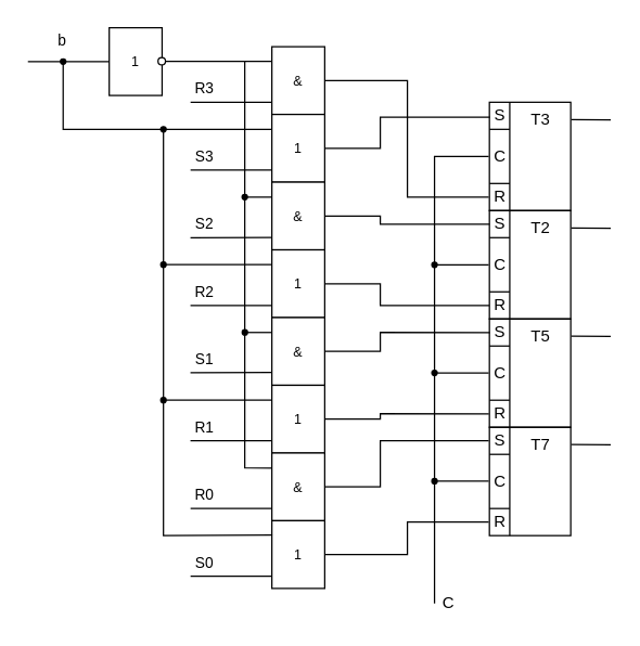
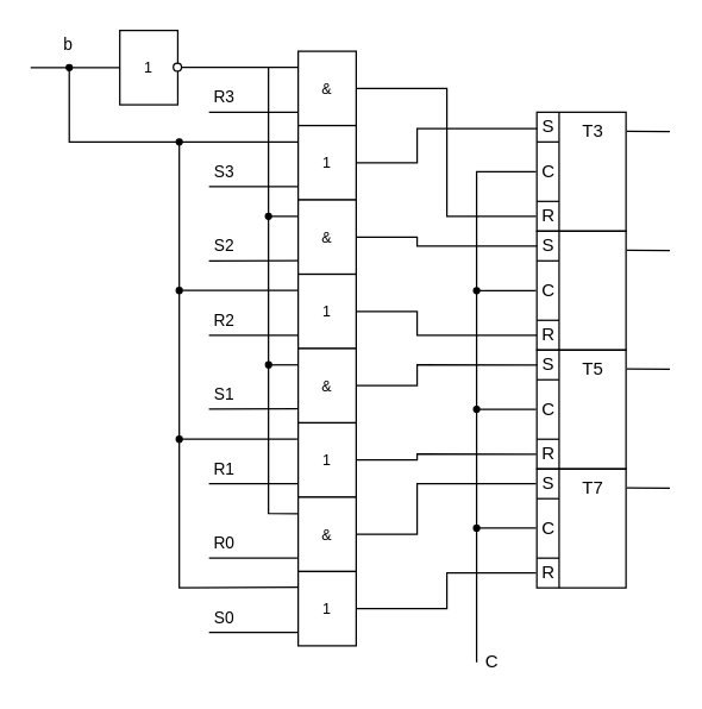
  <mxCell id="0" />
  <mxCell id="1" parent="0" />
  <mxCell id="2" value="" style="group" parent="1" vertex="1" connectable="0"><mxGeometry x="357" y="75" width="63.5" height="80" as="geometry" /></mxCell>
  <mxCell id="3" value="S" style="text;html=1;align=center;verticalAlign=middle;resizable=0;points=[];autosize=1;strokeColor=none;fillColor=none;strokeWidth=1;" parent="2" vertex="1"><mxGeometry x="1" width="20" height="20" as="geometry" /></mxCell>
  <mxCell id="4" value="C" style="text;html=1;align=center;verticalAlign=middle;resizable=0;points=[];autosize=1;strokeColor=none;fillColor=none;" parent="2" vertex="1"><mxGeometry x="1.5" y="31" width="19" height="18" as="geometry" /></mxCell>
  <mxCell id="5" value="R" style="text;html=1;align=center;verticalAlign=middle;resizable=0;points=[];autosize=1;strokeColor=none;fillColor=none;" parent="2" vertex="1"><mxGeometry x="1.5" y="61" width="19" height="18" as="geometry" /></mxCell>
  <mxCell id="6" value="" style="rounded=0;whiteSpace=wrap;html=1;fillColor=none;" parent="2" vertex="1"><mxGeometry x="3.5" width="60" height="80" as="geometry" /></mxCell>
  <mxCell id="7" value="" style="endArrow=none;html=1;rounded=0;exitX=0.25;exitY=1;exitDx=0;exitDy=0;entryX=0.25;entryY=0;entryDx=0;entryDy=0;" parent="2" source="6" target="6" edge="1"><mxGeometry width="50" height="50" relative="1" as="geometry"><mxPoint x="13.5" y="50" as="sourcePoint" /><mxPoint x="63.5" as="targetPoint" /></mxGeometry></mxCell>
  <mxCell id="8" value="T3" style="text;html=1;align=center;verticalAlign=middle;resizable=0;points=[];autosize=1;strokeColor=none;fillColor=none;" parent="2" vertex="1"><mxGeometry x="25.5" y="3" width="30" height="20" as="geometry" /></mxCell>
  <mxCell id="9" value="" style="endArrow=none;html=1;rounded=0;entryX=0;entryY=0.25;entryDx=0;entryDy=0;" parent="2" target="6" edge="1"><mxGeometry width="50" height="50" relative="1" as="geometry"><mxPoint x="18.5" y="20" as="sourcePoint" /><mxPoint x="-36.5" y="30" as="targetPoint" /></mxGeometry></mxCell>
  <mxCell id="10" value="" style="endArrow=none;html=1;rounded=0;entryX=0;entryY=0.75;entryDx=0;entryDy=0;" parent="2" target="6" edge="1"><mxGeometry width="50" height="50" relative="1" as="geometry"><mxPoint x="18.5" y="60" as="sourcePoint" /><mxPoint x="12.5" y="66" as="targetPoint" /></mxGeometry></mxCell>
  <mxCell id="11" value="" style="endArrow=none;html=1;rounded=0;exitX=1.008;exitY=0.16;exitDx=0;exitDy=0;exitPerimeter=0;" parent="1" source="6" edge="1"><mxGeometry width="50" height="50" relative="1" as="geometry"><mxPoint x="420.98" y="87.8" as="sourcePoint" /><mxPoint x="450" y="88" as="targetPoint" /></mxGeometry></mxCell>
  <mxCell id="12" value="" style="group" parent="1" vertex="1" connectable="0"><mxGeometry x="357" y="155" width="63.5" height="80" as="geometry" /></mxCell>
  <mxCell id="13" value="S" style="text;html=1;align=center;verticalAlign=middle;resizable=0;points=[];autosize=1;strokeColor=none;fillColor=none;strokeWidth=1;" parent="12" vertex="1"><mxGeometry x="1" width="20" height="20" as="geometry" /></mxCell>
  <mxCell id="14" value="C" style="text;html=1;align=center;verticalAlign=middle;resizable=0;points=[];autosize=1;strokeColor=none;fillColor=none;" parent="12" vertex="1"><mxGeometry x="1.5" y="31" width="19" height="18" as="geometry" /></mxCell>
  <mxCell id="15" value="R" style="text;html=1;align=center;verticalAlign=middle;resizable=0;points=[];autosize=1;strokeColor=none;fillColor=none;" parent="12" vertex="1"><mxGeometry x="1.5" y="61" width="19" height="18" as="geometry" /></mxCell>
  <mxCell id="16" value="" style="rounded=0;whiteSpace=wrap;html=1;fillColor=none;" parent="12" vertex="1"><mxGeometry x="3.5" width="60" height="80" as="geometry" /></mxCell>
  <mxCell id="17" value="" style="endArrow=none;html=1;rounded=0;exitX=0.25;exitY=1;exitDx=0;exitDy=0;entryX=0.25;entryY=0;entryDx=0;entryDy=0;" parent="12" source="16" target="16" edge="1"><mxGeometry width="50" height="50" relative="1" as="geometry"><mxPoint x="13.5" y="50" as="sourcePoint" /><mxPoint x="63.5" as="targetPoint" /></mxGeometry></mxCell>
- <mxCell id="18" value="T2" style="text;html=1;align=center;verticalAlign=middle;resizable=0;points=[];autosize=1;strokeColor=none;fillColor=none;" parent="12" vertex="1"><mxGeometry x="25.5" y="3" width="30" height="20" as="geometry" /></mxCell>
  <mxCell id="19" value="" style="endArrow=none;html=1;rounded=0;entryX=0;entryY=0.25;entryDx=0;entryDy=0;" parent="12" target="16" edge="1"><mxGeometry width="50" height="50" relative="1" as="geometry"><mxPoint x="18.5" y="20" as="sourcePoint" /><mxPoint x="-36.5" y="30" as="targetPoint" /></mxGeometry></mxCell>
  <mxCell id="20" value="" style="endArrow=none;html=1;rounded=0;entryX=0;entryY=0.75;entryDx=0;entryDy=0;" parent="12" target="16" edge="1"><mxGeometry width="50" height="50" relative="1" as="geometry"><mxPoint x="18.5" y="60" as="sourcePoint" /><mxPoint x="12.5" y="66" as="targetPoint" /></mxGeometry></mxCell>
  <mxCell id="21" value="" style="endArrow=none;html=1;rounded=0;exitX=1.008;exitY=0.16;exitDx=0;exitDy=0;exitPerimeter=0;" parent="1" source="16" edge="1"><mxGeometry width="50" height="50" relative="1" as="geometry"><mxPoint x="420.98" y="167.8" as="sourcePoint" /><mxPoint x="450" y="168" as="targetPoint" /></mxGeometry></mxCell>
  <mxCell id="22" value="" style="group" parent="1" vertex="1" connectable="0"><mxGeometry x="357" y="235" width="63.5" height="80" as="geometry" /></mxCell>
  <mxCell id="23" value="S" style="text;html=1;align=center;verticalAlign=middle;resizable=0;points=[];autosize=1;strokeColor=none;fillColor=none;strokeWidth=1;" parent="22" vertex="1"><mxGeometry x="1" width="20" height="20" as="geometry" /></mxCell>
  <mxCell id="24" value="R" style="text;html=1;align=center;verticalAlign=middle;resizable=0;points=[];autosize=1;strokeColor=none;fillColor=none;" parent="22" vertex="1"><mxGeometry x="1.5" y="61" width="19" height="18" as="geometry" /></mxCell>
  <mxCell id="25" value="" style="rounded=0;whiteSpace=wrap;html=1;fillColor=none;" parent="22" vertex="1"><mxGeometry x="3.5" width="60" height="80" as="geometry" /></mxCell>
  <mxCell id="26" value="" style="endArrow=none;html=1;rounded=0;exitX=0.25;exitY=1;exitDx=0;exitDy=0;entryX=0.25;entryY=0;entryDx=0;entryDy=0;" parent="22" source="25" target="25" edge="1"><mxGeometry width="50" height="50" relative="1" as="geometry"><mxPoint x="13.5" y="50" as="sourcePoint" /><mxPoint x="63.5" as="targetPoint" /></mxGeometry></mxCell>
  <mxCell id="27" value="T5" style="text;html=1;align=center;verticalAlign=middle;resizable=0;points=[];autosize=1;strokeColor=none;fillColor=none;" parent="22" vertex="1"><mxGeometry x="25.5" y="3" width="30" height="20" as="geometry" /></mxCell>
  <mxCell id="28" value="" style="endArrow=none;html=1;rounded=0;entryX=0;entryY=0.25;entryDx=0;entryDy=0;" parent="22" target="25" edge="1"><mxGeometry width="50" height="50" relative="1" as="geometry"><mxPoint x="18.5" y="20" as="sourcePoint" /><mxPoint x="-36.5" y="30" as="targetPoint" /></mxGeometry></mxCell>
  <mxCell id="29" value="" style="endArrow=none;html=1;rounded=0;entryX=0;entryY=0.75;entryDx=0;entryDy=0;" parent="22" target="25" edge="1"><mxGeometry width="50" height="50" relative="1" as="geometry"><mxPoint x="18.5" y="60" as="sourcePoint" /><mxPoint x="12.5" y="66" as="targetPoint" /></mxGeometry></mxCell>
  <mxCell id="30" value="C" style="text;html=1;align=center;verticalAlign=middle;resizable=0;points=[];autosize=1;strokeColor=none;fillColor=none;" parent="22" vertex="1"><mxGeometry x="1.5" y="31" width="19" height="18" as="geometry" /></mxCell>
  <mxCell id="31" value="" style="endArrow=none;html=1;rounded=0;exitX=1.008;exitY=0.16;exitDx=0;exitDy=0;exitPerimeter=0;" parent="1" source="25" edge="1"><mxGeometry width="50" height="50" relative="1" as="geometry"><mxPoint x="420.98" y="247.8" as="sourcePoint" /><mxPoint x="450" y="248" as="targetPoint" /></mxGeometry></mxCell>
  <mxCell id="32" value="" style="group" parent="1" vertex="1" connectable="0"><mxGeometry x="357" y="315" width="63.5" height="80" as="geometry" /></mxCell>
  <mxCell id="33" value="S" style="text;html=1;align=center;verticalAlign=middle;resizable=0;points=[];autosize=1;strokeColor=none;fillColor=none;strokeWidth=1;" parent="32" vertex="1"><mxGeometry x="1" width="20" height="20" as="geometry" /></mxCell>
  <mxCell id="34" value="R" style="text;html=1;align=center;verticalAlign=middle;resizable=0;points=[];autosize=1;strokeColor=none;fillColor=none;" parent="32" vertex="1"><mxGeometry x="1.5" y="61" width="19" height="18" as="geometry" /></mxCell>
  <mxCell id="35" value="" style="rounded=0;whiteSpace=wrap;html=1;fillColor=none;" parent="32" vertex="1"><mxGeometry x="3.5" width="60" height="80" as="geometry" /></mxCell>
  <mxCell id="36" value="" style="endArrow=none;html=1;rounded=0;exitX=0.25;exitY=1;exitDx=0;exitDy=0;entryX=0.25;entryY=0;entryDx=0;entryDy=0;" parent="32" source="35" target="35" edge="1"><mxGeometry width="50" height="50" relative="1" as="geometry"><mxPoint x="13.5" y="50" as="sourcePoint" /><mxPoint x="63.5" as="targetPoint" /></mxGeometry></mxCell>
  <mxCell id="37" value="T7" style="text;html=1;align=center;verticalAlign=middle;resizable=0;points=[];autosize=1;strokeColor=none;fillColor=none;" parent="32" vertex="1"><mxGeometry x="25.5" y="3" width="30" height="20" as="geometry" /></mxCell>
  <mxCell id="38" value="" style="endArrow=none;html=1;rounded=0;entryX=0;entryY=0.25;entryDx=0;entryDy=0;" parent="32" target="35" edge="1"><mxGeometry width="50" height="50" relative="1" as="geometry"><mxPoint x="18.5" y="20" as="sourcePoint" /><mxPoint x="-36.5" y="30" as="targetPoint" /></mxGeometry></mxCell>
  <mxCell id="39" value="" style="endArrow=none;html=1;rounded=0;entryX=0;entryY=0.75;entryDx=0;entryDy=0;" parent="32" target="35" edge="1"><mxGeometry width="50" height="50" relative="1" as="geometry"><mxPoint x="18.5" y="60" as="sourcePoint" /><mxPoint x="12.5" y="66" as="targetPoint" /></mxGeometry></mxCell>
  <mxCell id="40" value="C" style="text;html=1;align=center;verticalAlign=middle;resizable=0;points=[];autosize=1;strokeColor=none;fillColor=none;" parent="32" vertex="1"><mxGeometry x="1.5" y="31" width="19" height="18" as="geometry" /></mxCell>
  <mxCell id="41" value="" style="endArrow=none;html=1;rounded=0;exitX=1.008;exitY=0.16;exitDx=0;exitDy=0;exitPerimeter=0;" parent="1" source="35" edge="1"><mxGeometry width="50" height="50" relative="1" as="geometry"><mxPoint x="420.98" y="327.8" as="sourcePoint" /><mxPoint x="450" y="328" as="targetPoint" /></mxGeometry></mxCell>
  <mxCell id="42" value="" style="endArrow=none;html=1;rounded=0;" parent="1" edge="1"><mxGeometry width="50" height="50" relative="1" as="geometry"><mxPoint x="320" y="445" as="sourcePoint" /><mxPoint x="360" y="115" as="targetPoint" /><Array as="points"><mxPoint x="320" y="115" /></Array></mxGeometry></mxCell>
  <mxCell id="43" value="" style="endArrow=none;html=1;rounded=0;startArrow=oval;startFill=1;startSize=4;endSize=4;" parent="1" edge="1"><mxGeometry width="50" height="50" relative="1" as="geometry"><mxPoint x="320" y="195" as="sourcePoint" /><mxPoint x="360" y="195" as="targetPoint" /></mxGeometry></mxCell>
  <mxCell id="44" value="" style="endArrow=none;html=1;rounded=0;startArrow=oval;startFill=1;startSize=4;endSize=4;" parent="1" edge="1"><mxGeometry width="50" height="50" relative="1" as="geometry"><mxPoint x="320" y="274.83" as="sourcePoint" /><mxPoint x="360" y="274.83" as="targetPoint" /></mxGeometry></mxCell>
  <mxCell id="45" value="" style="endArrow=none;html=1;rounded=0;startArrow=oval;startFill=1;startSize=4;endSize=4;" parent="1" edge="1"><mxGeometry width="50" height="50" relative="1" as="geometry"><mxPoint x="320" y="354.83" as="sourcePoint" /><mxPoint x="360" y="354.83" as="targetPoint" /></mxGeometry></mxCell>
  <mxCell id="46" value="&lt;font style=&quot;font-size: 10px&quot;&gt;&amp;amp;&lt;/font&gt;" style="rounded=0;whiteSpace=wrap;html=1;fontSize=10;" parent="1" vertex="1"><mxGeometry x="200" y="34" width="39" height="50" as="geometry" /></mxCell>
  <mxCell id="47" value="" style="group" parent="1" vertex="1" connectable="0"><mxGeometry x="80" y="20" width="41.5" height="50" as="geometry" /></mxCell>
  <mxCell id="48" value="&lt;font style=&quot;font-size: 10px&quot;&gt;1&lt;/font&gt;" style="rounded=0;whiteSpace=wrap;html=1;fontSize=10;" parent="47" vertex="1"><mxGeometry width="39" height="50" as="geometry" /></mxCell>
  <mxCell id="49" value="" style="ellipse;whiteSpace=wrap;html=1;aspect=fixed;fontSize=12;fontColor=#000000;" parent="47" vertex="1"><mxGeometry x="36" y="22" width="5.5" height="5.5" as="geometry" /></mxCell>
  <mxCell id="50" value="&lt;font style=&quot;font-size: 10px&quot;&gt;1&lt;/font&gt;" style="rounded=0;whiteSpace=wrap;html=1;fontSize=10;" parent="1" vertex="1"><mxGeometry x="200" y="84" width="39" height="50" as="geometry" /></mxCell>
  <mxCell id="51" value="&lt;font style=&quot;font-size: 10px&quot;&gt;&amp;amp;&lt;/font&gt;" style="rounded=0;whiteSpace=wrap;html=1;fontSize=10;" parent="1" vertex="1"><mxGeometry x="200" y="134" width="39" height="50" as="geometry" /></mxCell>
  <mxCell id="52" value="&lt;font style=&quot;font-size: 10px&quot;&gt;1&lt;/font&gt;" style="rounded=0;whiteSpace=wrap;html=1;fontSize=10;" parent="1" vertex="1"><mxGeometry x="200" y="184" width="39" height="50" as="geometry" /></mxCell>
  <mxCell id="53" value="&lt;font style=&quot;font-size: 10px&quot;&gt;&amp;amp;&lt;/font&gt;" style="rounded=0;whiteSpace=wrap;html=1;fontSize=10;" parent="1" vertex="1"><mxGeometry x="200" y="234" width="39" height="50" as="geometry" /></mxCell>
  <mxCell id="54" value="&lt;font style=&quot;font-size: 10px&quot;&gt;1&lt;/font&gt;" style="rounded=0;whiteSpace=wrap;html=1;fontSize=10;" parent="1" vertex="1"><mxGeometry x="200" y="284" width="39" height="50" as="geometry" /></mxCell>
  <mxCell id="55" value="&lt;font style=&quot;font-size: 10px&quot;&gt;&amp;amp;&lt;/font&gt;" style="rounded=0;whiteSpace=wrap;html=1;fontSize=10;" parent="1" vertex="1"><mxGeometry x="200" y="334" width="39" height="50" as="geometry" /></mxCell>
  <mxCell id="56" value="&lt;font style=&quot;font-size: 10px&quot;&gt;1&lt;/font&gt;" style="rounded=0;whiteSpace=wrap;html=1;fontSize=10;" parent="1" vertex="1"><mxGeometry x="200" y="384" width="39" height="50" as="geometry" /></mxCell>
  <mxCell id="57" value="" style="endArrow=none;html=1;rounded=0;startSize=4;endSize=4;entryX=0.006;entryY=0.137;entryDx=0;entryDy=0;entryPerimeter=0;exitX=1;exitY=0.5;exitDx=0;exitDy=0;" parent="1" source="50" target="6" edge="1"><mxGeometry width="50" height="50" relative="1" as="geometry"><mxPoint x="280" y="85" as="sourcePoint" /><mxPoint x="350" y="85" as="targetPoint" /><Array as="points"><mxPoint x="280" y="109" /><mxPoint x="280" y="86" /></Array></mxGeometry></mxCell>
  <mxCell id="58" value="S3" style="endArrow=none;html=1;rounded=0;startSize=4;endSize=4;" parent="1" edge="1"><mxGeometry x="-0.668" y="10" width="50" height="50" relative="1" as="geometry"><mxPoint x="140" y="125" as="sourcePoint" /><mxPoint x="200" y="125" as="targetPoint" /><mxPoint as="offset" /></mxGeometry></mxCell>
  <mxCell id="59" value="b" style="endArrow=none;html=1;rounded=0;startSize=4;endSize=4;entryX=0;entryY=0.5;entryDx=0;entryDy=0;" parent="1" target="48" edge="1"><mxGeometry x="-0.167" y="15" width="50" height="50" relative="1" as="geometry"><mxPoint x="20" y="45" as="sourcePoint" /><mxPoint x="50" y="11" as="targetPoint" /><mxPoint as="offset" /></mxGeometry></mxCell>
  <mxCell id="60" value="" style="endArrow=oval;html=1;rounded=0;startSize=4;endSize=4;startArrow=none;startFill=0;endFill=1;" parent="1" edge="1"><mxGeometry width="50" height="50" relative="1" as="geometry"><mxPoint x="200" y="95" as="sourcePoint" /><mxPoint x="46" y="45" as="targetPoint" /><Array as="points"><mxPoint x="46" y="95" /></Array></mxGeometry></mxCell>
  <mxCell id="61" value="" style="endArrow=none;html=1;rounded=0;startSize=4;endSize=4;exitX=1;exitY=0.5;exitDx=0;exitDy=0;entryX=0.004;entryY=0.216;entryDx=0;entryDy=0;entryPerimeter=0;" parent="1" source="49" target="46" edge="1"><mxGeometry width="50" height="50" relative="1" as="geometry"><mxPoint x="140" y="85" as="sourcePoint" /><mxPoint x="190" y="35" as="targetPoint" /></mxGeometry></mxCell>
  <mxCell id="62" value="R3" style="endArrow=none;html=1;rounded=0;startSize=4;endSize=4;" parent="1" edge="1"><mxGeometry x="-0.667" y="10" width="50" height="50" relative="1" as="geometry"><mxPoint x="140" y="75" as="sourcePoint" /><mxPoint x="200" y="75" as="targetPoint" /><mxPoint as="offset" /></mxGeometry></mxCell>
  <mxCell id="63" value="" style="endArrow=none;html=1;rounded=0;startSize=4;endSize=4;exitX=1;exitY=0.5;exitDx=0;exitDy=0;entryX=-0.008;entryY=0.875;entryDx=0;entryDy=0;entryPerimeter=0;" parent="1" source="46" target="6" edge="1"><mxGeometry width="50" height="50" relative="1" as="geometry"><mxPoint x="280" y="75" as="sourcePoint" /><mxPoint x="350" y="145" as="targetPoint" /><Array as="points"><mxPoint x="300" y="59" /><mxPoint x="300" y="145" /></Array></mxGeometry></mxCell>
  <mxCell id="64" value="" style="endArrow=none;html=1;rounded=0;startSize=4;endSize=4;entryX=0;entryY=0.221;entryDx=0;entryDy=0;entryPerimeter=0;" parent="1" target="55" edge="1"><mxGeometry width="50" height="50" relative="1" as="geometry"><mxPoint x="180" y="45" as="sourcePoint" /><mxPoint x="180" y="345" as="targetPoint" /><Array as="points"><mxPoint x="180" y="345" /></Array></mxGeometry></mxCell>
  <mxCell id="65" value="" style="endArrow=none;html=1;rounded=0;startSize=4;endSize=4;entryX=-0.002;entryY=0.222;entryDx=0;entryDy=0;entryPerimeter=0;startArrow=oval;startFill=1;" parent="1" target="51" edge="1"><mxGeometry width="50" height="50" relative="1" as="geometry"><mxPoint x="180" y="145" as="sourcePoint" /><mxPoint x="210" y="145" as="targetPoint" /></mxGeometry></mxCell>
  <mxCell id="66" value="" style="endArrow=none;html=1;rounded=0;startSize=4;endSize=4;startArrow=oval;startFill=1;" parent="1" edge="1"><mxGeometry width="50" height="50" relative="1" as="geometry"><mxPoint x="180.08" y="245" as="sourcePoint" /><mxPoint x="200" y="245" as="targetPoint" /></mxGeometry></mxCell>
  <mxCell id="67" value="" style="endArrow=none;html=1;rounded=0;startSize=4;endSize=4;exitX=1;exitY=0.5;exitDx=0;exitDy=0;entryX=0.001;entryY=0.125;entryDx=0;entryDy=0;entryPerimeter=0;" parent="1" source="51" target="16" edge="1"><mxGeometry width="50" height="50" relative="1" as="geometry"><mxPoint x="270" y="195" as="sourcePoint" /><mxPoint x="350" y="165" as="targetPoint" /><Array as="points"><mxPoint x="280" y="159" /><mxPoint x="280" y="165" /></Array></mxGeometry></mxCell>
  <mxCell id="68" value="S2" style="endArrow=none;html=1;rounded=0;startSize=4;endSize=4;entryX=0.001;entryY=0.819;entryDx=0;entryDy=0;entryPerimeter=0;" parent="1" target="51" edge="1"><mxGeometry x="-0.668" y="10" width="50" height="50" relative="1" as="geometry"><mxPoint x="139.92" y="175" as="sourcePoint" /><mxPoint x="199.998" y="175.25" as="targetPoint" /><mxPoint as="offset" /></mxGeometry></mxCell>
  <mxCell id="69" value="" style="endArrow=oval;html=1;rounded=0;startSize=4;endSize=4;startArrow=none;startFill=0;endFill=1;exitX=0.009;exitY=0.213;exitDx=0;exitDy=0;exitPerimeter=0;" parent="1" source="56" edge="1"><mxGeometry width="50" height="50" relative="1" as="geometry"><mxPoint x="200" y="425" as="sourcePoint" /><mxPoint x="120" y="95" as="targetPoint" /><Array as="points"><mxPoint x="120" y="395" /></Array></mxGeometry></mxCell>
  <mxCell id="70" value="" style="endArrow=none;html=1;rounded=0;startSize=4;endSize=4;startArrow=oval;startFill=1;" parent="1" edge="1"><mxGeometry width="50" height="50" relative="1" as="geometry"><mxPoint x="120" y="194.9" as="sourcePoint" /><mxPoint x="200" y="194.9" as="targetPoint" /></mxGeometry></mxCell>
  <mxCell id="71" value="R2" style="endArrow=none;html=1;rounded=0;startSize=4;endSize=4;" parent="1" edge="1"><mxGeometry x="-0.668" y="10" width="50" height="50" relative="1" as="geometry"><mxPoint x="139.92" y="225" as="sourcePoint" /><mxPoint x="200" y="225" as="targetPoint" /><mxPoint as="offset" /></mxGeometry></mxCell>
  <mxCell id="72" value="" style="endArrow=none;html=1;rounded=0;startSize=4;endSize=4;exitX=1;exitY=0.5;exitDx=0;exitDy=0;entryX=-0.001;entryY=0.876;entryDx=0;entryDy=0;entryPerimeter=0;" parent="1" source="52" target="16" edge="1"><mxGeometry width="50" height="50" relative="1" as="geometry"><mxPoint x="280" y="245" as="sourcePoint" /><mxPoint x="350" y="225" as="targetPoint" /><Array as="points"><mxPoint x="280" y="209" /><mxPoint x="280" y="225" /></Array></mxGeometry></mxCell>
  <mxCell id="73" value="R1" style="endArrow=none;html=1;rounded=0;startSize=4;endSize=4;" parent="1" edge="1"><mxGeometry x="-0.668" y="10" width="50" height="50" relative="1" as="geometry"><mxPoint x="139.92" y="325" as="sourcePoint" /><mxPoint x="200" y="325" as="targetPoint" /><mxPoint as="offset" /></mxGeometry></mxCell>
  <mxCell id="74" value="" style="endArrow=none;html=1;rounded=0;startSize=4;endSize=4;startArrow=oval;startFill=1;" parent="1" edge="1"><mxGeometry width="50" height="50" relative="1" as="geometry"><mxPoint x="120" y="295" as="sourcePoint" /><mxPoint x="200" y="295" as="targetPoint" /></mxGeometry></mxCell>
  <mxCell id="75" value="S1" style="endArrow=none;html=1;rounded=0;startSize=4;endSize=4;entryX=-0.005;entryY=0.812;entryDx=0;entryDy=0;entryPerimeter=0;" parent="1" target="53" edge="1"><mxGeometry x="-0.668" y="10" width="50" height="50" relative="1" as="geometry"><mxPoint x="139.92" y="274.8" as="sourcePoint" /><mxPoint x="200" y="275" as="targetPoint" /><mxPoint as="offset" /></mxGeometry></mxCell>
  <mxCell id="76" value="" style="endArrow=none;html=1;rounded=0;startSize=4;endSize=4;exitX=1;exitY=0.5;exitDx=0;exitDy=0;entryX=0.005;entryY=0.126;entryDx=0;entryDy=0;entryPerimeter=0;" parent="1" source="53" target="25" edge="1"><mxGeometry width="50" height="50" relative="1" as="geometry"><mxPoint x="260" y="285" as="sourcePoint" /><mxPoint x="360" y="245" as="targetPoint" /><Array as="points"><mxPoint x="280" y="259" /><mxPoint x="280" y="245" /></Array></mxGeometry></mxCell>
  <mxCell id="77" value="" style="endArrow=none;html=1;rounded=0;startSize=4;endSize=4;exitX=1;exitY=0.5;exitDx=0;exitDy=0;entryX=-0.006;entryY=0.877;entryDx=0;entryDy=0;entryPerimeter=0;" parent="1" source="54" target="25" edge="1"><mxGeometry width="50" height="50" relative="1" as="geometry"><mxPoint x="263" y="332" as="sourcePoint" /><mxPoint x="313" y="282" as="targetPoint" /><Array as="points"><mxPoint x="280" y="309" /><mxPoint x="280" y="305" /></Array></mxGeometry></mxCell>
  <mxCell id="78" value="R0" style="endArrow=none;html=1;rounded=0;startSize=4;endSize=4;" parent="1" edge="1"><mxGeometry x="-0.668" y="10" width="50" height="50" relative="1" as="geometry"><mxPoint x="140" y="375" as="sourcePoint" /><mxPoint x="200" y="375" as="targetPoint" /><mxPoint as="offset" /></mxGeometry></mxCell>
  <mxCell id="79" value="S0" style="endArrow=none;html=1;rounded=0;startSize=4;endSize=4;" parent="1" edge="1"><mxGeometry x="-0.668" y="10" width="50" height="50" relative="1" as="geometry"><mxPoint x="140" y="425" as="sourcePoint" /><mxPoint x="200" y="425" as="targetPoint" /><mxPoint as="offset" /></mxGeometry></mxCell>
  <mxCell id="80" value="" style="endArrow=none;html=1;rounded=0;startSize=4;endSize=4;exitX=1;exitY=0.5;exitDx=0;exitDy=0;entryX=-0.008;entryY=0.125;entryDx=0;entryDy=0;entryPerimeter=0;" parent="1" source="55" target="35" edge="1"><mxGeometry width="50" height="50" relative="1" as="geometry"><mxPoint x="270" y="415" as="sourcePoint" /><mxPoint x="350" y="385" as="targetPoint" /><Array as="points"><mxPoint x="280" y="359" /><mxPoint x="280" y="325" /></Array></mxGeometry></mxCell>
  <mxCell id="81" value="" style="endArrow=none;html=1;rounded=0;startSize=4;endSize=4;exitX=1;exitY=0.5;exitDx=0;exitDy=0;" parent="1" source="56" edge="1"><mxGeometry width="50" height="50" relative="1" as="geometry"><mxPoint x="270" y="445" as="sourcePoint" /><mxPoint x="360" y="385" as="targetPoint" /><Array as="points"><mxPoint x="300" y="409" /><mxPoint x="300" y="385" /></Array></mxGeometry></mxCell>
  <mxCell id="82" value="C" style="text;html=1;align=center;verticalAlign=middle;resizable=0;points=[];autosize=1;strokeColor=none;fillColor=none;" parent="1" vertex="1"><mxGeometry x="320" y="435" width="20" height="20" as="geometry" /></mxCell>
